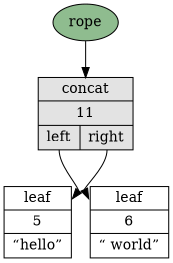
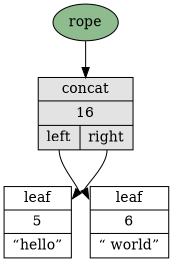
  digraph {
    node [shape=record]
    edge [headport=type]
-   n1 [fillcolor=gray89 label="{<type> concat | <length> 11 | { <left> left | <right> right } }" style=filled]
+   n1 [fillcolor=gray89 label="{<type> concat | <length> 16 | { <left> left | <right> right } }" style=filled]
    n2 [label="{ <type> leaf | <length> 5 | <value> &#8220;hello&#8221; }"]
    n3 [label="{ <type> leaf | <length> 6 | <value> &#8220; world&#8221; }"]
    n4 [fillcolor=darkseagreen label=rope shape=oval style=filled]
    n1 -> n2 [tailport=left]
    n1 -> n3 [tailport=right]
    n4 -> n1 [headport=""]
  }
